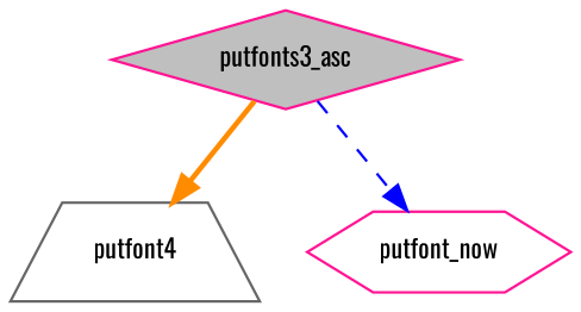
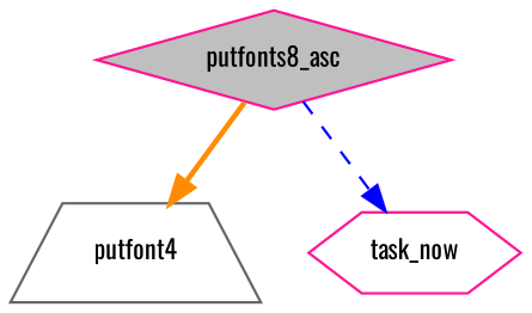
  digraph {
    fontname=Oswald
    rankdir=TB
    node [color=deeppink fillcolor=white fontname=Oswald fontsize=10 style=filled]
    edge [fontname=Oswald fontsize=10 labelfontname=Helvetica labelfontsize=10]
-   n1 [fillcolor=grey75 fontcolor=black height=0.2 label=putfonts3_asc shape=diamond width=0.4]
+   n1 [fillcolor=grey75 fontcolor=black height=0.2 label=putfonts8_asc shape=diamond width=0.4]
    n2 [color=gray40 height=0.2 label=putfont4 shape=trapezium width=0.4]
-   n3 [height=0.2 label=putfont_now shape=hexagon width=0.4]
+   n3 [height=0.2 label=task_now shape=hexagon width=0.4]
    n1 -> n2 [color=darkorange style=bold]
    n1 -> n3 [color=blue style=dashed]
  }
